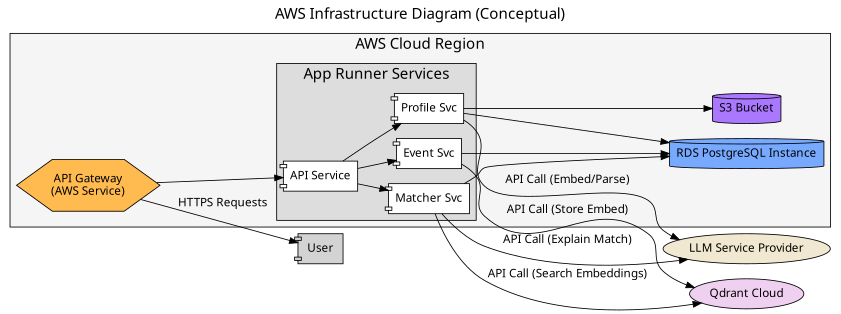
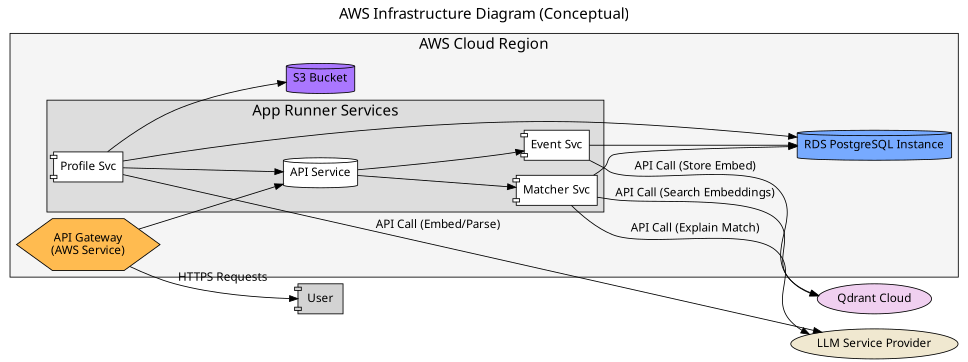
  digraph {
    fontname="Noto Sans"
    fontsize=18
    label="AWS Infrastructure Diagram (Conceptual)"
    labelloc=t
    rankdir=LR
    node [fillcolor="#ffffff" fontname="Noto Sans" shape=component style=filled]
    edge [fontname="Noto Sans"]
-   n1 [label="API Service"]
+   n1 [label="API Service" shape=cylinder]
    n2 [label="Profile Svc"]
    n3 [label="Event Svc"]
    n4 [label="Matcher Svc"]
    n5 [fillcolor="#ffbb50" label="API Gateway\n(AWS Service)" shape=hexagon]
    n6 [fillcolor="#77aaff" label="RDS PostgreSQL Instance" shape=cylinder]
    n7 [fillcolor="#aa77ff" label="S3 Bucket" shape=cylinder]
    n8 [fillcolor="#f0e8d0" label="LLM Service Provider" shape=ellipse]
    n9 [fillcolor="#f0d0f0" label="Qdrant Cloud" shape=ellipse]
    n10 [label=User fillcolor=""]
    subgraph cluster_1 {
      fillcolor="#f5f5f5"
      label="AWS Cloud Region"
      style=filled
      n5
      n6
      n7
      subgraph cluster_2 {
        fillcolor="#dddddd"
        label="App Runner Services"
        style=filled
        n1
        n2
        n3
        n4
      }
    }
-   n1 -> n2
+   n2 -> n1
    n1 -> n3
    n1 -> n4
    n2 -> n6
    n2 -> n7
    n2 -> n8 [label=" API Call (Embed/Parse)"]
    n3 -> n6
    n3 -> n9 [label=" API Call (Store Embed)"]
    n4 -> n6
    n4 -> n8 [label=" API Call (Explain Match)"]
    n4 -> n9 [label=" API Call (Search Embeddings)"]
    n5 -> n1
    n5 -> n10 [label=" HTTPS Requests"]
  }
